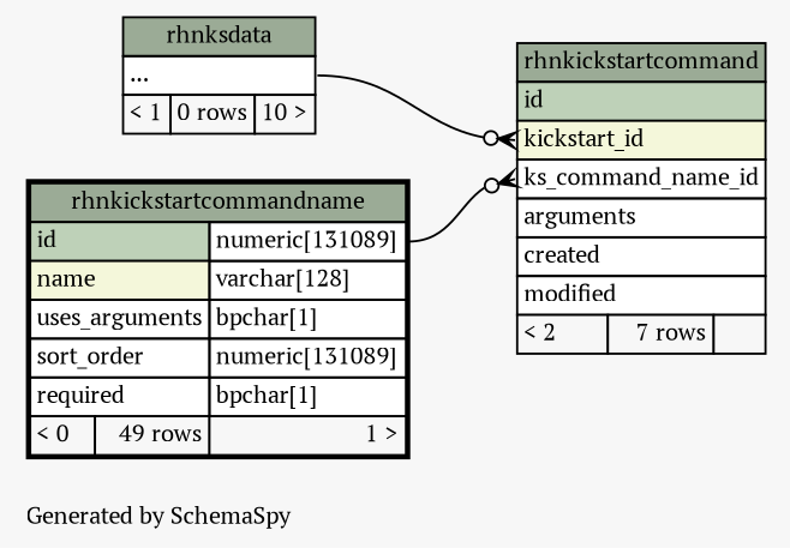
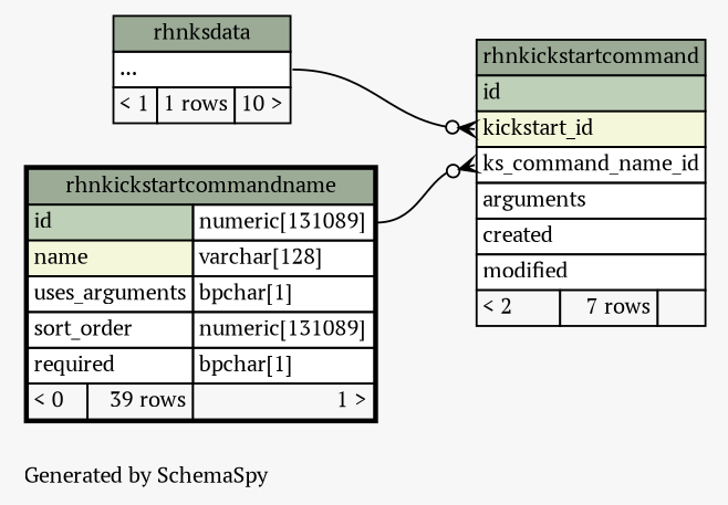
  digraph {
    bgcolor="#f7f7f7"
    fontname="PT Serif"
    fontsize=11
    label="\nGenerated by SchemaSpy"
    labeljust=l
    nodesep=0.18
    rankdir=RL
    ranksep=0.46
    node [fontname="PT Serif" fontsize=11 shape=plaintext]
    edge [arrowhead=none arrowsize=0.8 arrowtail=crowodot dir=back fontname="PT Serif"]
    n1 [label=<     <TABLE BORDER="0" CELLBORDER="1" CELLSPACING="0" BGCOLOR="#ffffff">       <TR><TD COLSPAN="3" BGCOLOR="#9bab96" ALIGN="CENTER">rhnkickstartcommand</TD></TR>       <TR><TD PORT="id" COLSPAN="3" BGCOLOR="#bed1b8" ALIGN="LEFT">id</TD></TR>       <TR><TD PORT="kickstart_id" COLSPAN="3" BGCOLOR="#f4f7da" ALIGN="LEFT">kickstart_id</TD></TR>       <TR><TD PORT="ks_command_name_id" COLSPAN="3" ALIGN="LEFT">ks_command_name_id</TD></TR>       <TR><TD PORT="arguments" COLSPAN="3" ALIGN="LEFT">arguments</TD></TR>       <TR><TD PORT="created" COLSPAN="3" ALIGN="LEFT">created</TD></TR>       <TR><TD PORT="modified" COLSPAN="3" ALIGN="LEFT">modified</TD></TR>       <TR><TD ALIGN="LEFT" BGCOLOR="#f7f7f7">&lt; 2</TD><TD ALIGN="RIGHT" BGCOLOR="#f7f7f7">7 rows</TD><TD ALIGN="RIGHT" BGCOLOR="#f7f7f7">  </TD></TR>     </TABLE>>]
-   n2 [label=<     <TABLE BORDER="0" CELLBORDER="1" CELLSPACING="0" BGCOLOR="#ffffff">       <TR><TD COLSPAN="3" BGCOLOR="#9bab96" ALIGN="CENTER">rhnksdata</TD></TR>       <TR><TD PORT="elipses" COLSPAN="3" ALIGN="LEFT">...</TD></TR>       <TR><TD ALIGN="LEFT" BGCOLOR="#f7f7f7">&lt; 1</TD><TD ALIGN="RIGHT" BGCOLOR="#f7f7f7">0 rows</TD><TD ALIGN="RIGHT" BGCOLOR="#f7f7f7">10 &gt;</TD></TR>     </TABLE>>]
-   n3 [label=<     <TABLE BORDER="2" CELLBORDER="1" CELLSPACING="0" BGCOLOR="#ffffff">       <TR><TD COLSPAN="3" BGCOLOR="#9bab96" ALIGN="CENTER">rhnkickstartcommandname</TD></TR>       <TR><TD PORT="id" COLSPAN="2" BGCOLOR="#bed1b8" ALIGN="LEFT">id</TD><TD PORT="id.type" ALIGN="LEFT">numeric[131089]</TD></TR>       <TR><TD PORT="name" COLSPAN="2" BGCOLOR="#f4f7da" ALIGN="LEFT">name</TD><TD PORT="name.type" ALIGN="LEFT">varchar[128]</TD></TR>       <TR><TD PORT="uses_arguments" COLSPAN="2" ALIGN="LEFT">uses_arguments</TD><TD PORT="uses_arguments.type" ALIGN="LEFT">bpchar[1]</TD></TR>       <TR><TD PORT="sort_order" COLSPAN="2" ALIGN="LEFT">sort_order</TD><TD PORT="sort_order.type" ALIGN="LEFT">numeric[131089]</TD></TR>       <TR><TD PORT="required" COLSPAN="2" ALIGN="LEFT">required</TD><TD PORT="required.type" ALIGN="LEFT">bpchar[1]</TD></TR>       <TR><TD ALIGN="LEFT" BGCOLOR="#f7f7f7">&lt; 0</TD><TD ALIGN="RIGHT" BGCOLOR="#f7f7f7">49 rows</TD><TD ALIGN="RIGHT" BGCOLOR="#f7f7f7">1 &gt;</TD></TR>     </TABLE>>]
+   n2 [label=<     <TABLE BORDER="0" CELLBORDER="1" CELLSPACING="0" BGCOLOR="#ffffff">       <TR><TD COLSPAN="3" BGCOLOR="#9bab96" ALIGN="CENTER">rhnksdata</TD></TR>       <TR><TD PORT="elipses" COLSPAN="3" ALIGN="LEFT">...</TD></TR>       <TR><TD ALIGN="LEFT" BGCOLOR="#f7f7f7">&lt; 1</TD><TD ALIGN="RIGHT" BGCOLOR="#f7f7f7">1 rows</TD><TD ALIGN="RIGHT" BGCOLOR="#f7f7f7">10 &gt;</TD></TR>     </TABLE>>]
+   n3 [label=<     <TABLE BORDER="2" CELLBORDER="1" CELLSPACING="0" BGCOLOR="#ffffff">       <TR><TD COLSPAN="3" BGCOLOR="#9bab96" ALIGN="CENTER">rhnkickstartcommandname</TD></TR>       <TR><TD PORT="id" COLSPAN="2" BGCOLOR="#bed1b8" ALIGN="LEFT">id</TD><TD PORT="id.type" ALIGN="LEFT">numeric[131089]</TD></TR>       <TR><TD PORT="name" COLSPAN="2" BGCOLOR="#f4f7da" ALIGN="LEFT">name</TD><TD PORT="name.type" ALIGN="LEFT">varchar[128]</TD></TR>       <TR><TD PORT="uses_arguments" COLSPAN="2" ALIGN="LEFT">uses_arguments</TD><TD PORT="uses_arguments.type" ALIGN="LEFT">bpchar[1]</TD></TR>       <TR><TD PORT="sort_order" COLSPAN="2" ALIGN="LEFT">sort_order</TD><TD PORT="sort_order.type" ALIGN="LEFT">numeric[131089]</TD></TR>       <TR><TD PORT="required" COLSPAN="2" ALIGN="LEFT">required</TD><TD PORT="required.type" ALIGN="LEFT">bpchar[1]</TD></TR>       <TR><TD ALIGN="LEFT" BGCOLOR="#f7f7f7">&lt; 0</TD><TD ALIGN="RIGHT" BGCOLOR="#f7f7f7">39 rows</TD><TD ALIGN="RIGHT" BGCOLOR="#f7f7f7">1 &gt;</TD></TR>     </TABLE>>]
    n1 -> n2 [headport="elipses:e" tailport="kickstart_id:w"]
    n1 -> n3 [headport="id.type:e" tailport="ks_command_name_id:w"]
  }
